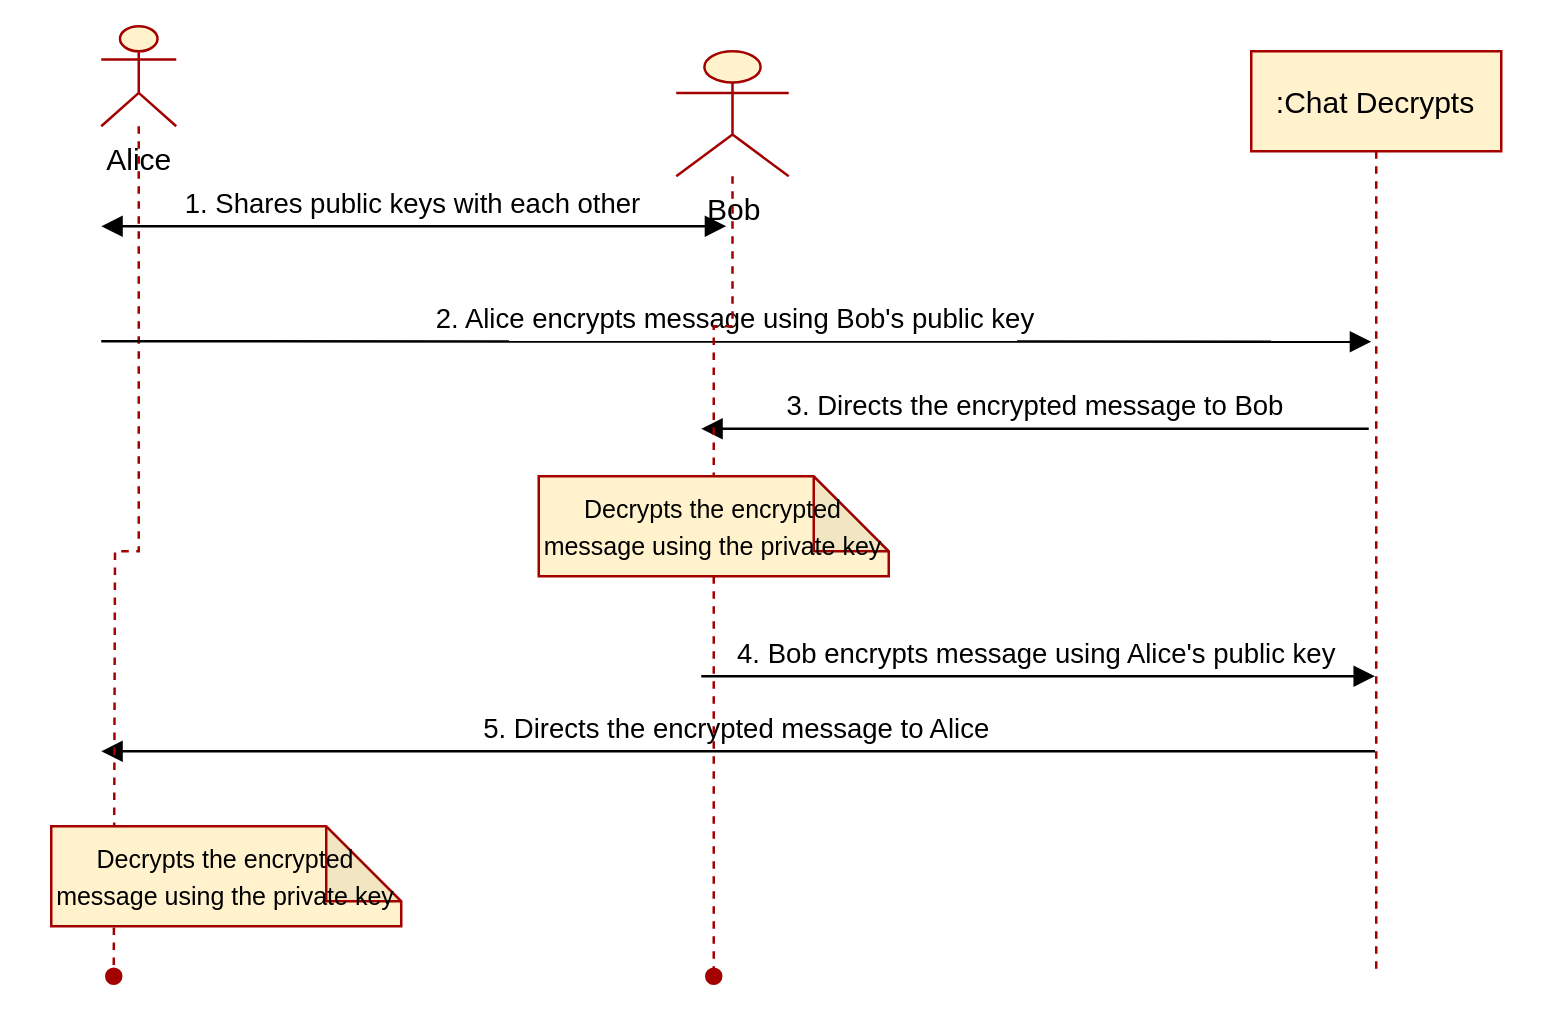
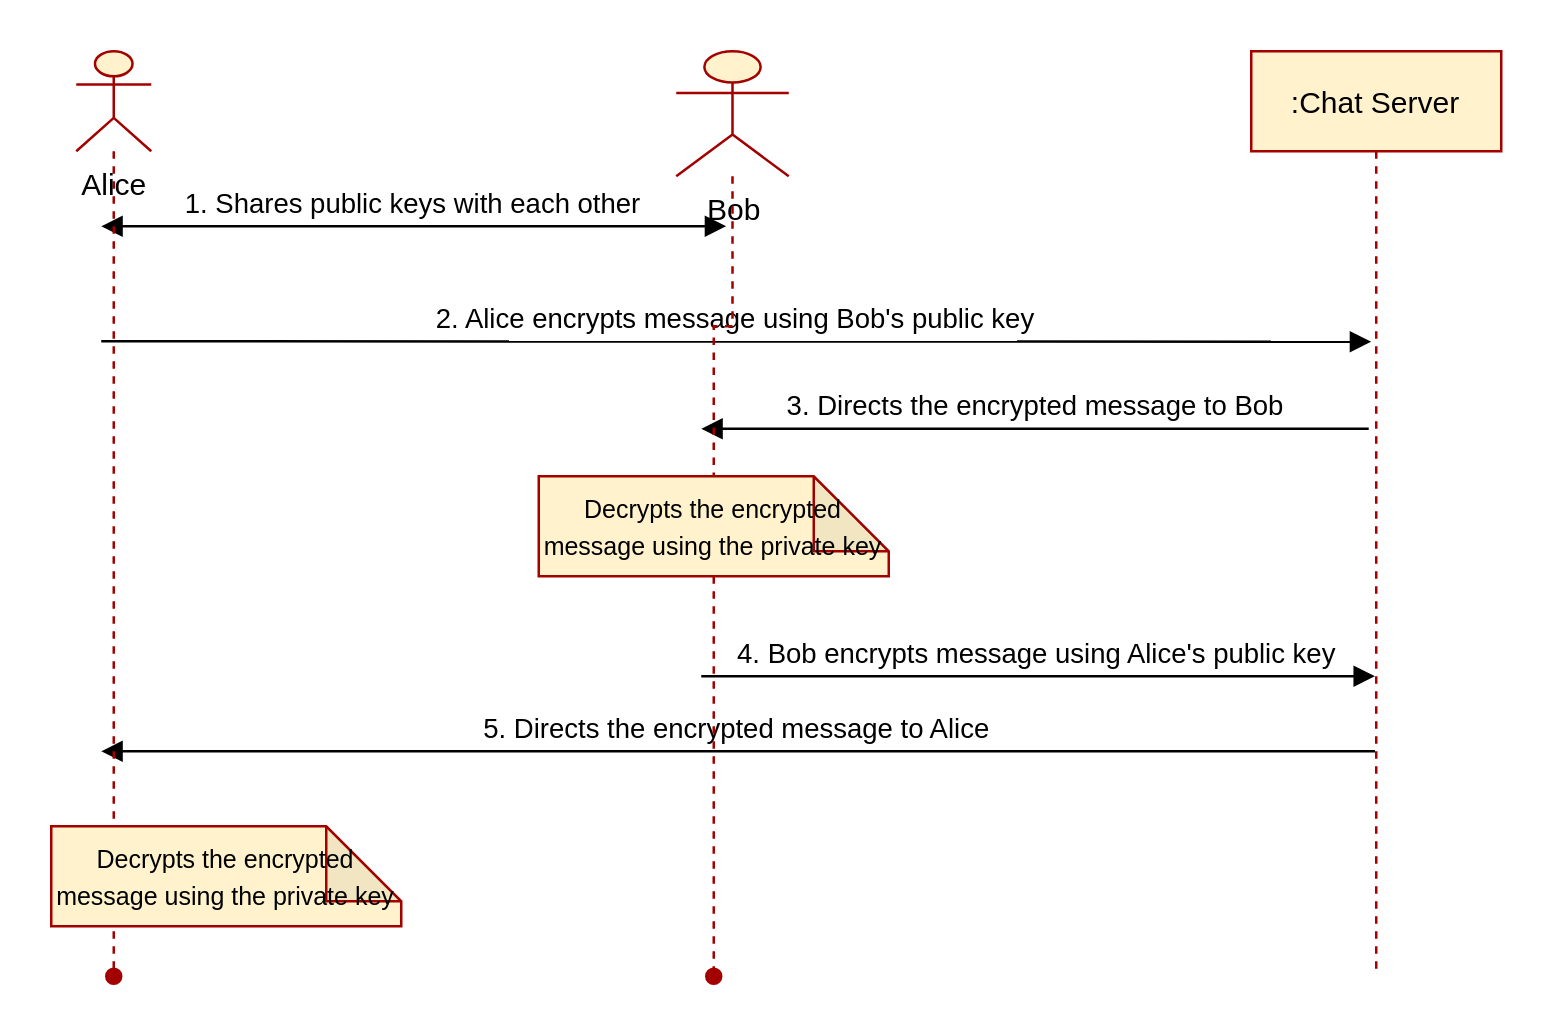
  <mxCell id="0" />
  <mxCell id="1" parent="0" />
- <mxCell id="2" value=":Chat Decrypts" style="shape=umlLifeline;perimeter=lifelinePerimeter;container=1;collapsible=0;recursiveResize=0;rounded=0;shadow=0;strokeWidth=1;fillColor=#fff2cc;strokeColor=#A30000;" parent="1" vertex="1"><mxGeometry x="500" y="20" width="100" height="370" as="geometry" /></mxCell>
+ <mxCell id="2" value=":Chat Server" style="shape=umlLifeline;perimeter=lifelinePerimeter;container=1;collapsible=0;recursiveResize=0;rounded=0;shadow=0;strokeWidth=1;fillColor=#fff2cc;strokeColor=#A30000;" parent="1" vertex="1"><mxGeometry x="500" y="20" width="100" height="370" as="geometry" /></mxCell>
  <mxCell id="3" value="1. Shares public keys with each other" style="verticalAlign=bottom;startArrow=block;endArrow=block;startSize=6;shadow=0;strokeWidth=1;startFill=1;endFill=1;endSize=6;" parent="2" edge="1"><mxGeometry relative="1" as="geometry"><mxPoint x="-460" y="70" as="sourcePoint" /><mxPoint x="-210" y="70" as="targetPoint" /></mxGeometry></mxCell>
  <mxCell id="4" value="3. Directs the encrypted message to Bob" style="verticalAlign=bottom;endArrow=none;entryX=0.47;entryY=0.408;shadow=0;strokeWidth=1;entryDx=0;entryDy=0;entryPerimeter=0;endFill=0;startArrow=block;startFill=1;" parent="1" target="2" edge="1"><mxGeometry relative="1" as="geometry"><mxPoint x="280" y="171" as="sourcePoint" /><mxPoint x="355" y="150" as="targetPoint" /></mxGeometry></mxCell>
  <mxCell id="5" value="5. Directs the encrypted message to Alice" style="verticalAlign=bottom;endArrow=block;shadow=0;strokeWidth=1;" parent="1" source="2" edge="1"><mxGeometry relative="1" as="geometry"><mxPoint x="270" y="300" as="sourcePoint" /><mxPoint x="40" y="300" as="targetPoint" /></mxGeometry></mxCell>
  <mxCell id="6" style="edgeStyle=orthogonalEdgeStyle;rounded=0;orthogonalLoop=1;jettySize=auto;html=1;dashed=1;endArrow=oval;endFill=1;startArrow=none;strokeColor=#A30000;" edge="1" parent="1" source="12"><mxGeometry relative="1" as="geometry"><mxPoint x="285" y="390" as="targetPoint" /></mxGeometry></mxCell>
  <mxCell id="7" value="Bob" style="shape=umlActor;verticalLabelPosition=bottom;verticalAlign=top;html=1;outlineConnect=0;fillColor=#fff2cc;strokeColor=#A30000;" vertex="1" parent="1"><mxGeometry x="270" y="20" width="45" height="50" as="geometry" /></mxCell>
  <mxCell id="8" style="edgeStyle=orthogonalEdgeStyle;rounded=0;orthogonalLoop=1;jettySize=auto;html=1;endArrow=oval;endFill=1;dashed=1;strokeColor=#A30000;" edge="1" parent="1" source="9"><mxGeometry relative="1" as="geometry"><mxPoint x="45" y="390" as="targetPoint" /></mxGeometry></mxCell>
- <mxCell id="9" value="Alice" style="shape=umlActor;verticalLabelPosition=bottom;verticalAlign=top;html=1;outlineConnect=0;fillColor=#fff2cc;strokeColor=#A30000;" vertex="1" parent="1"><mxGeometry x="40" y="10" width="30" height="40" as="geometry" /></mxCell>
+ <mxCell id="9" value="Alice" style="shape=umlActor;verticalLabelPosition=bottom;verticalAlign=top;html=1;outlineConnect=0;fillColor=#fff2cc;strokeColor=#A30000;" vertex="1" parent="1"><mxGeometry x="30" y="20" width="30" height="40" as="geometry" /></mxCell>
  <mxCell id="10" value="2. Alice encrypts message using Bob's public key" style="verticalAlign=bottom;startArrow=none;endArrow=block;startSize=6;shadow=0;strokeWidth=1;startFill=0;endFill=1;endSize=6;entryX=0.48;entryY=0.314;entryDx=0;entryDy=0;entryPerimeter=0;" edge="1" parent="1" target="2"><mxGeometry relative="1" as="geometry"><mxPoint x="40" y="136" as="sourcePoint" /><mxPoint x="300" y="100" as="targetPoint" /></mxGeometry></mxCell>
  <mxCell id="11" value="4. Bob encrypts message using Alice's public key" style="verticalAlign=bottom;endArrow=none;shadow=0;strokeWidth=1;endFill=0;startArrow=block;startFill=1;" edge="1" parent="1" source="2"><mxGeometry relative="1" as="geometry"><mxPoint x="455" y="250" as="sourcePoint" /><mxPoint x="280" y="270" as="targetPoint" /></mxGeometry></mxCell>
  <mxCell id="12" value="&lt;font style=&quot;font-size: 10px&quot;&gt;Decrypts the encrypted message using the private key&lt;/font&gt;" style="shape=note;whiteSpace=wrap;html=1;backgroundOutline=1;darkOpacity=0.05;fillColor=#fff2cc;strokeColor=#A30000;" vertex="1" parent="1"><mxGeometry x="215" y="190" width="140" height="40" as="geometry" /></mxCell>
  <mxCell id="13" value="" style="edgeStyle=orthogonalEdgeStyle;rounded=0;orthogonalLoop=1;jettySize=auto;html=1;dashed=1;endArrow=none;endFill=1;strokeColor=#A30000;" edge="1" parent="1" source="7" target="12"><mxGeometry relative="1" as="geometry"><mxPoint x="285" y="390" as="targetPoint" /><mxPoint x="285" y="60" as="sourcePoint" /></mxGeometry></mxCell>
  <mxCell id="14" value="&lt;font style=&quot;font-size: 10px&quot;&gt;Decrypts the encrypted message using the private key&lt;/font&gt;" style="shape=note;whiteSpace=wrap;html=1;backgroundOutline=1;darkOpacity=0.05;fillColor=#fff2cc;strokeColor=#A30000;" vertex="1" parent="1"><mxGeometry x="20" y="330" width="140" height="40" as="geometry" /></mxCell>
